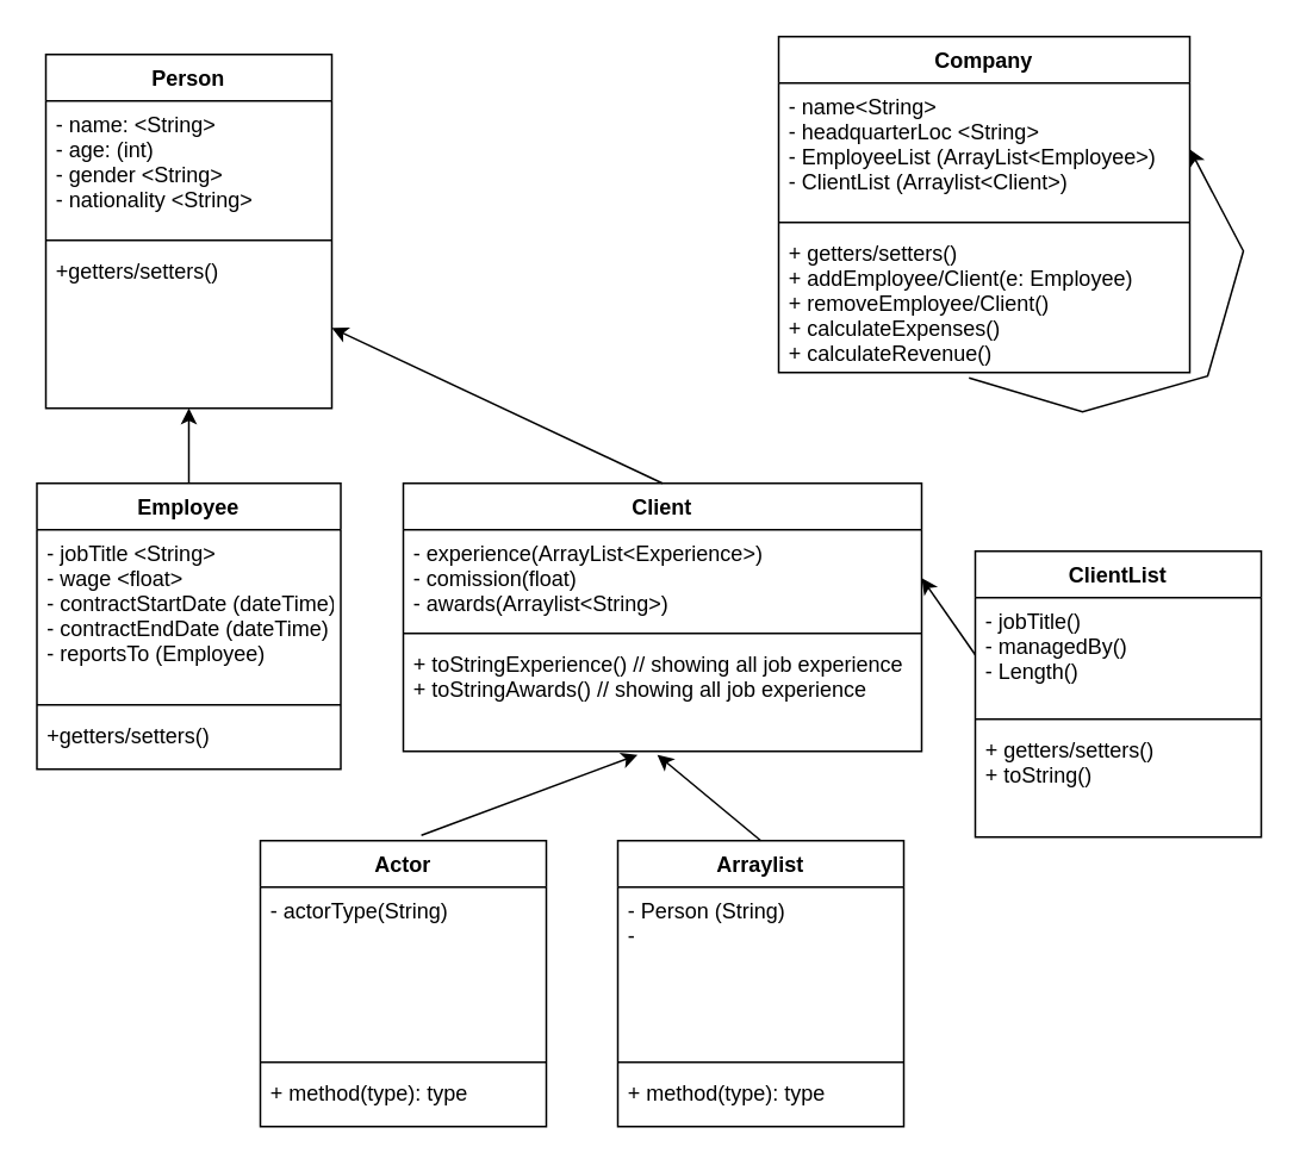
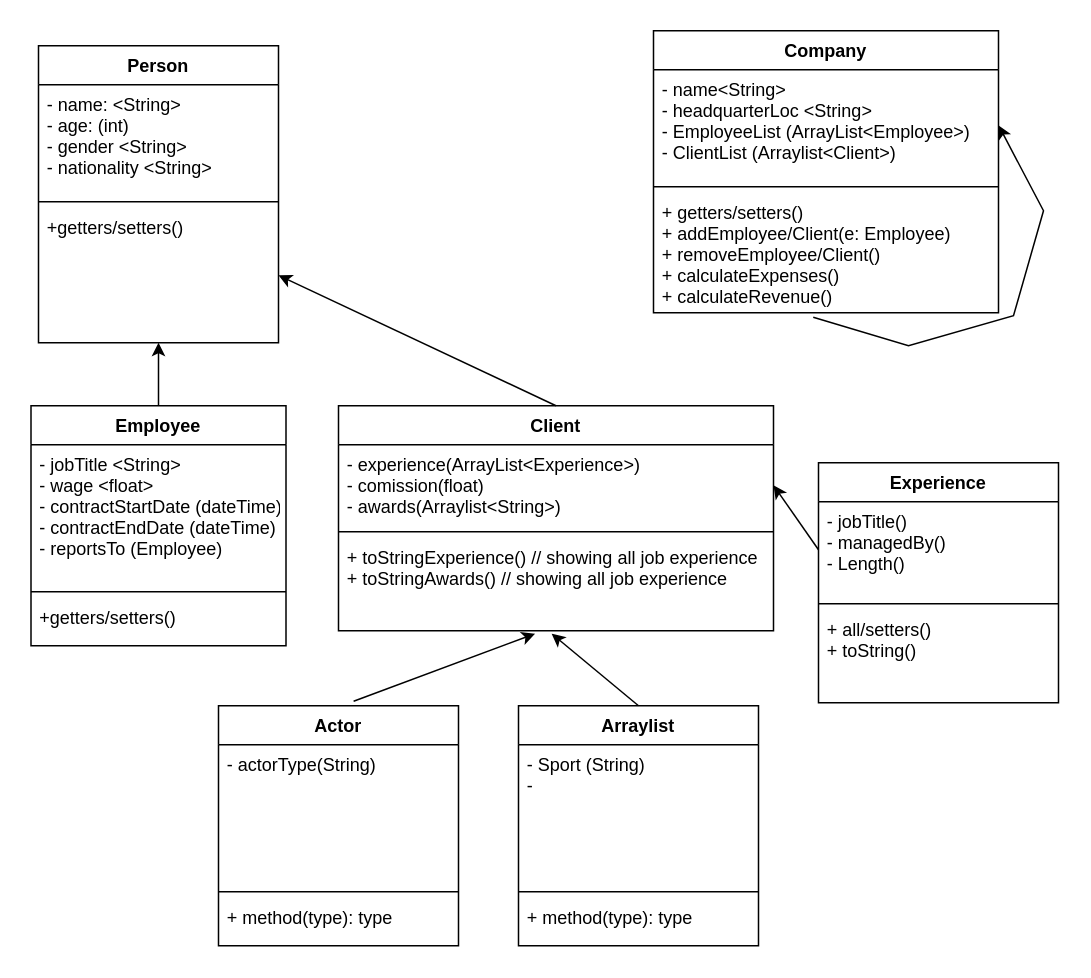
  <mxCell id="0" />
  <mxCell id="1" parent="0" />
  <mxCell id="2" value="Person" style="swimlane;fontStyle=1;align=center;verticalAlign=top;childLayout=stackLayout;horizontal=1;startSize=26;horizontalStack=0;resizeParent=1;resizeParentMax=0;resizeLast=0;collapsible=1;marginBottom=0;" vertex="1" parent="1"><mxGeometry x="25" y="30" width="160" height="198" as="geometry" /></mxCell>
  <mxCell id="3" value="- name: &lt;String&gt;&#10;- age: (int)&#10;- gender &lt;String&gt;&#10;- nationality &lt;String&gt;" style="text;strokeColor=none;fillColor=none;align=left;verticalAlign=top;spacingLeft=4;spacingRight=4;overflow=hidden;rotatable=0;points=[[0,0.5],[1,0.5]];portConstraint=eastwest;" vertex="1" parent="2"><mxGeometry y="26" width="160" height="74" as="geometry" /></mxCell>
  <mxCell id="4" value="" style="line;strokeWidth=1;fillColor=none;align=left;verticalAlign=middle;spacingTop=-1;spacingLeft=3;spacingRight=3;rotatable=0;labelPosition=right;points=[];portConstraint=eastwest;" vertex="1" parent="2"><mxGeometry y="100" width="160" height="8" as="geometry" /></mxCell>
  <mxCell id="5" value="+getters/setters()" style="text;strokeColor=none;fillColor=none;align=left;verticalAlign=top;spacingLeft=4;spacingRight=4;overflow=hidden;rotatable=0;points=[[0,0.5],[1,0.5]];portConstraint=eastwest;" vertex="1" parent="2"><mxGeometry y="108" width="160" height="90" as="geometry" /></mxCell>
  <mxCell id="6" value="Employee" style="swimlane;fontStyle=1;align=center;verticalAlign=top;childLayout=stackLayout;horizontal=1;startSize=26;horizontalStack=0;resizeParent=1;resizeParentMax=0;resizeLast=0;collapsible=1;marginBottom=0;" vertex="1" parent="1"><mxGeometry x="20" y="270" width="170" height="160" as="geometry" /></mxCell>
  <mxCell id="7" value="- jobTitle &lt;String&gt;&#10;- wage &lt;float&gt;&#10;- contractStartDate (dateTime)&#10;- contractEndDate (dateTime)&#10;- reportsTo (Employee)" style="text;strokeColor=none;fillColor=none;align=left;verticalAlign=top;spacingLeft=4;spacingRight=4;overflow=hidden;rotatable=0;points=[[0,0.5],[1,0.5]];portConstraint=eastwest;" vertex="1" parent="6"><mxGeometry y="26" width="170" height="94" as="geometry" /></mxCell>
  <mxCell id="8" value="" style="line;strokeWidth=1;fillColor=none;align=left;verticalAlign=middle;spacingTop=-1;spacingLeft=3;spacingRight=3;rotatable=0;labelPosition=right;points=[];portConstraint=eastwest;" vertex="1" parent="6"><mxGeometry y="120" width="170" height="8" as="geometry" /></mxCell>
  <mxCell id="9" value="+getters/setters()&#10;&#10;" style="text;strokeColor=none;fillColor=none;align=left;verticalAlign=top;spacingLeft=4;spacingRight=4;overflow=hidden;rotatable=0;points=[[0,0.5],[1,0.5]];portConstraint=eastwest;" vertex="1" parent="6"><mxGeometry y="128" width="170" height="32" as="geometry" /></mxCell>
  <mxCell id="10" value="Client" style="swimlane;fontStyle=1;align=center;verticalAlign=top;childLayout=stackLayout;horizontal=1;startSize=26;horizontalStack=0;resizeParent=1;resizeParentMax=0;resizeLast=0;collapsible=1;marginBottom=0;" vertex="1" parent="1"><mxGeometry x="225" y="270" width="290" height="150" as="geometry" /></mxCell>
  <mxCell id="11" value="- experience(ArrayList&lt;Experience&gt;)&#10;- comission(float)&#10;- awards(Arraylist&lt;String&gt;)" style="text;strokeColor=none;fillColor=none;align=left;verticalAlign=top;spacingLeft=4;spacingRight=4;overflow=hidden;rotatable=0;points=[[0,0.5],[1,0.5]];portConstraint=eastwest;" vertex="1" parent="10"><mxGeometry y="26" width="290" height="54" as="geometry" /></mxCell>
  <mxCell id="12" value="" style="line;strokeWidth=1;fillColor=none;align=left;verticalAlign=middle;spacingTop=-1;spacingLeft=3;spacingRight=3;rotatable=0;labelPosition=right;points=[];portConstraint=eastwest;" vertex="1" parent="10"><mxGeometry y="80" width="290" height="8" as="geometry" /></mxCell>
  <mxCell id="13" value="+ toStringExperience() // showing all job experience&#10;+ toStringAwards() // showing all job experience" style="text;strokeColor=none;fillColor=none;align=left;verticalAlign=top;spacingLeft=4;spacingRight=4;overflow=hidden;rotatable=0;points=[[0,0.5],[1,0.5]];portConstraint=eastwest;" vertex="1" parent="10"><mxGeometry y="88" width="290" height="62" as="geometry" /></mxCell>
  <mxCell id="14" value="" style="endArrow=classic;html=1;rounded=0;exitX=0.5;exitY=0;exitDx=0;exitDy=0;" edge="1" parent="1" source="6" target="5"><mxGeometry width="50" height="50" relative="1" as="geometry"><mxPoint x="415" y="380" as="sourcePoint" /><mxPoint x="465" y="330" as="targetPoint" /></mxGeometry></mxCell>
  <mxCell id="15" value="" style="endArrow=classic;html=1;rounded=0;exitX=0.5;exitY=0;exitDx=0;exitDy=0;entryX=1;entryY=0.5;entryDx=0;entryDy=0;" edge="1" parent="1" source="10" target="5"><mxGeometry width="50" height="50" relative="1" as="geometry"><mxPoint x="415" y="380" as="sourcePoint" /><mxPoint x="465" y="330" as="targetPoint" /></mxGeometry></mxCell>
  <mxCell id="16" value="Company" style="swimlane;fontStyle=1;align=center;verticalAlign=top;childLayout=stackLayout;horizontal=1;startSize=26;horizontalStack=0;resizeParent=1;resizeParentMax=0;resizeLast=0;collapsible=1;marginBottom=0;" vertex="1" parent="1"><mxGeometry x="435" y="20" width="230" height="188" as="geometry" /></mxCell>
  <mxCell id="17" value="- name&lt;String&gt;&#10;- headquarterLoc &lt;String&gt;&#10;- EmployeeList (ArrayList&lt;Employee&gt;)&#10;- ClientList (Arraylist&lt;Client&gt;)" style="text;strokeColor=none;fillColor=none;align=left;verticalAlign=top;spacingLeft=4;spacingRight=4;overflow=hidden;rotatable=0;points=[[0,0.5],[1,0.5]];portConstraint=eastwest;" vertex="1" parent="16"><mxGeometry y="26" width="230" height="74" as="geometry" /></mxCell>
  <mxCell id="18" value="" style="line;strokeWidth=1;fillColor=none;align=left;verticalAlign=middle;spacingTop=-1;spacingLeft=3;spacingRight=3;rotatable=0;labelPosition=right;points=[];portConstraint=eastwest;" vertex="1" parent="16"><mxGeometry y="100" width="230" height="8" as="geometry" /></mxCell>
  <mxCell id="19" value="" style="endArrow=classic;html=1;rounded=0;exitX=0.463;exitY=1.038;exitDx=0;exitDy=0;exitPerimeter=0;entryX=1;entryY=0.5;entryDx=0;entryDy=0;" edge="1" parent="16" source="20" target="17"><mxGeometry width="50" height="50" relative="1" as="geometry"><mxPoint x="70" y="150" as="sourcePoint" /><mxPoint x="210" y="73" as="targetPoint" /><Array as="points"><mxPoint x="170" y="210" /><mxPoint x="240" y="190" /><mxPoint x="260" y="120" /></Array></mxGeometry></mxCell>
  <mxCell id="20" value="+ getters/setters()&#10;+ addEmployee/Client(e: Employee)&#10;+ removeEmployee/Client()&#10;+ calculateExpenses()&#10;+ calculateRevenue()" style="text;strokeColor=none;fillColor=none;align=left;verticalAlign=top;spacingLeft=4;spacingRight=4;overflow=hidden;rotatable=0;points=[[0,0.5],[1,0.5]];portConstraint=eastwest;" vertex="1" parent="16"><mxGeometry y="108" width="230" height="80" as="geometry" /></mxCell>
  <mxCell id="21" value="Actor" style="swimlane;fontStyle=1;align=center;verticalAlign=top;childLayout=stackLayout;horizontal=1;startSize=26;horizontalStack=0;resizeParent=1;resizeParentMax=0;resizeLast=0;collapsible=1;marginBottom=0;" vertex="1" parent="1"><mxGeometry x="145" y="470" width="160" height="160" as="geometry" /></mxCell>
  <mxCell id="22" value="- actorType(String)" style="text;strokeColor=none;fillColor=none;align=left;verticalAlign=top;spacingLeft=4;spacingRight=4;overflow=hidden;rotatable=0;points=[[0,0.5],[1,0.5]];portConstraint=eastwest;" vertex="1" parent="21"><mxGeometry y="26" width="160" height="94" as="geometry" /></mxCell>
  <mxCell id="23" value="" style="line;strokeWidth=1;fillColor=none;align=left;verticalAlign=middle;spacingTop=-1;spacingLeft=3;spacingRight=3;rotatable=0;labelPosition=right;points=[];portConstraint=eastwest;" vertex="1" parent="21"><mxGeometry y="120" width="160" height="8" as="geometry" /></mxCell>
  <mxCell id="24" value="+ method(type): type" style="text;strokeColor=none;fillColor=none;align=left;verticalAlign=top;spacingLeft=4;spacingRight=4;overflow=hidden;rotatable=0;points=[[0,0.5],[1,0.5]];portConstraint=eastwest;" vertex="1" parent="21"><mxGeometry y="128" width="160" height="32" as="geometry" /></mxCell>
  <mxCell id="25" value="Arraylist" style="swimlane;fontStyle=1;align=center;verticalAlign=top;childLayout=stackLayout;horizontal=1;startSize=26;horizontalStack=0;resizeParent=1;resizeParentMax=0;resizeLast=0;collapsible=1;marginBottom=0;" vertex="1" parent="1"><mxGeometry x="345" y="470" width="160" height="160" as="geometry" /></mxCell>
- <mxCell id="26" value="- Person (String)&#10;- " style="text;strokeColor=none;fillColor=none;align=left;verticalAlign=top;spacingLeft=4;spacingRight=4;overflow=hidden;rotatable=0;points=[[0,0.5],[1,0.5]];portConstraint=eastwest;" vertex="1" parent="25"><mxGeometry y="26" width="160" height="94" as="geometry" /></mxCell>
+ <mxCell id="26" value="- Sport (String)&#10;- " style="text;strokeColor=none;fillColor=none;align=left;verticalAlign=top;spacingLeft=4;spacingRight=4;overflow=hidden;rotatable=0;points=[[0,0.5],[1,0.5]];portConstraint=eastwest;" vertex="1" parent="25"><mxGeometry y="26" width="160" height="94" as="geometry" /></mxCell>
  <mxCell id="27" value="" style="line;strokeWidth=1;fillColor=none;align=left;verticalAlign=middle;spacingTop=-1;spacingLeft=3;spacingRight=3;rotatable=0;labelPosition=right;points=[];portConstraint=eastwest;" vertex="1" parent="25"><mxGeometry y="120" width="160" height="8" as="geometry" /></mxCell>
  <mxCell id="28" value="+ method(type): type" style="text;strokeColor=none;fillColor=none;align=left;verticalAlign=top;spacingLeft=4;spacingRight=4;overflow=hidden;rotatable=0;points=[[0,0.5],[1,0.5]];portConstraint=eastwest;" vertex="1" parent="25"><mxGeometry y="128" width="160" height="32" as="geometry" /></mxCell>
- <mxCell id="29" value="ClientList" style="swimlane;fontStyle=1;align=center;verticalAlign=top;childLayout=stackLayout;horizontal=1;startSize=26;horizontalStack=0;resizeParent=1;resizeParentMax=0;resizeLast=0;collapsible=1;marginBottom=0;" vertex="1" parent="1"><mxGeometry x="545" y="308" width="160" height="160" as="geometry" /></mxCell>
+ <mxCell id="29" value="Experience" style="swimlane;fontStyle=1;align=center;verticalAlign=top;childLayout=stackLayout;horizontal=1;startSize=26;horizontalStack=0;resizeParent=1;resizeParentMax=0;resizeLast=0;collapsible=1;marginBottom=0;" vertex="1" parent="1"><mxGeometry x="545" y="308" width="160" height="160" as="geometry" /></mxCell>
  <mxCell id="30" value="- jobTitle()&#10;- managedBy()&#10;- Length()" style="text;strokeColor=none;fillColor=none;align=left;verticalAlign=top;spacingLeft=4;spacingRight=4;overflow=hidden;rotatable=0;points=[[0,0.5],[1,0.5]];portConstraint=eastwest;" vertex="1" parent="29"><mxGeometry y="26" width="160" height="64" as="geometry" /></mxCell>
  <mxCell id="31" value="" style="line;strokeWidth=1;fillColor=none;align=left;verticalAlign=middle;spacingTop=-1;spacingLeft=3;spacingRight=3;rotatable=0;labelPosition=right;points=[];portConstraint=eastwest;" vertex="1" parent="29"><mxGeometry y="90" width="160" height="8" as="geometry" /></mxCell>
- <mxCell id="32" value="+ getters/setters()&#10;+ toString()" style="text;strokeColor=none;fillColor=none;align=left;verticalAlign=top;spacingLeft=4;spacingRight=4;overflow=hidden;rotatable=0;points=[[0,0.5],[1,0.5]];portConstraint=eastwest;" vertex="1" parent="29"><mxGeometry y="98" width="160" height="62" as="geometry" /></mxCell>
+ <mxCell id="32" value="+ all/setters()&#10;+ toString()" style="text;strokeColor=none;fillColor=none;align=left;verticalAlign=top;spacingLeft=4;spacingRight=4;overflow=hidden;rotatable=0;points=[[0,0.5],[1,0.5]];portConstraint=eastwest;" vertex="1" parent="29"><mxGeometry y="98" width="160" height="62" as="geometry" /></mxCell>
  <mxCell id="33" value="" style="endArrow=classic;html=1;rounded=0;exitX=0;exitY=0.5;exitDx=0;exitDy=0;entryX=1;entryY=0.5;entryDx=0;entryDy=0;" edge="1" parent="1" source="30" target="11"><mxGeometry width="50" height="50" relative="1" as="geometry"><mxPoint x="415" y="370" as="sourcePoint" /><mxPoint x="465" y="320" as="targetPoint" /></mxGeometry></mxCell>
  <mxCell id="34" value="" style="endArrow=classic;html=1;rounded=0;exitX=0.563;exitY=-0.019;exitDx=0;exitDy=0;exitPerimeter=0;entryX=0.452;entryY=1.031;entryDx=0;entryDy=0;entryPerimeter=0;" edge="1" parent="1" source="21" target="13"><mxGeometry width="50" height="50" relative="1" as="geometry"><mxPoint x="225" y="470" as="sourcePoint" /><mxPoint x="275" y="420" as="targetPoint" /></mxGeometry></mxCell>
  <mxCell id="35" value="" style="endArrow=classic;html=1;rounded=0;entryX=0.49;entryY=1.031;entryDx=0;entryDy=0;entryPerimeter=0;" edge="1" parent="1" target="13"><mxGeometry width="50" height="50" relative="1" as="geometry"><mxPoint x="425" y="470" as="sourcePoint" /><mxPoint x="475" y="420" as="targetPoint" /></mxGeometry></mxCell>
